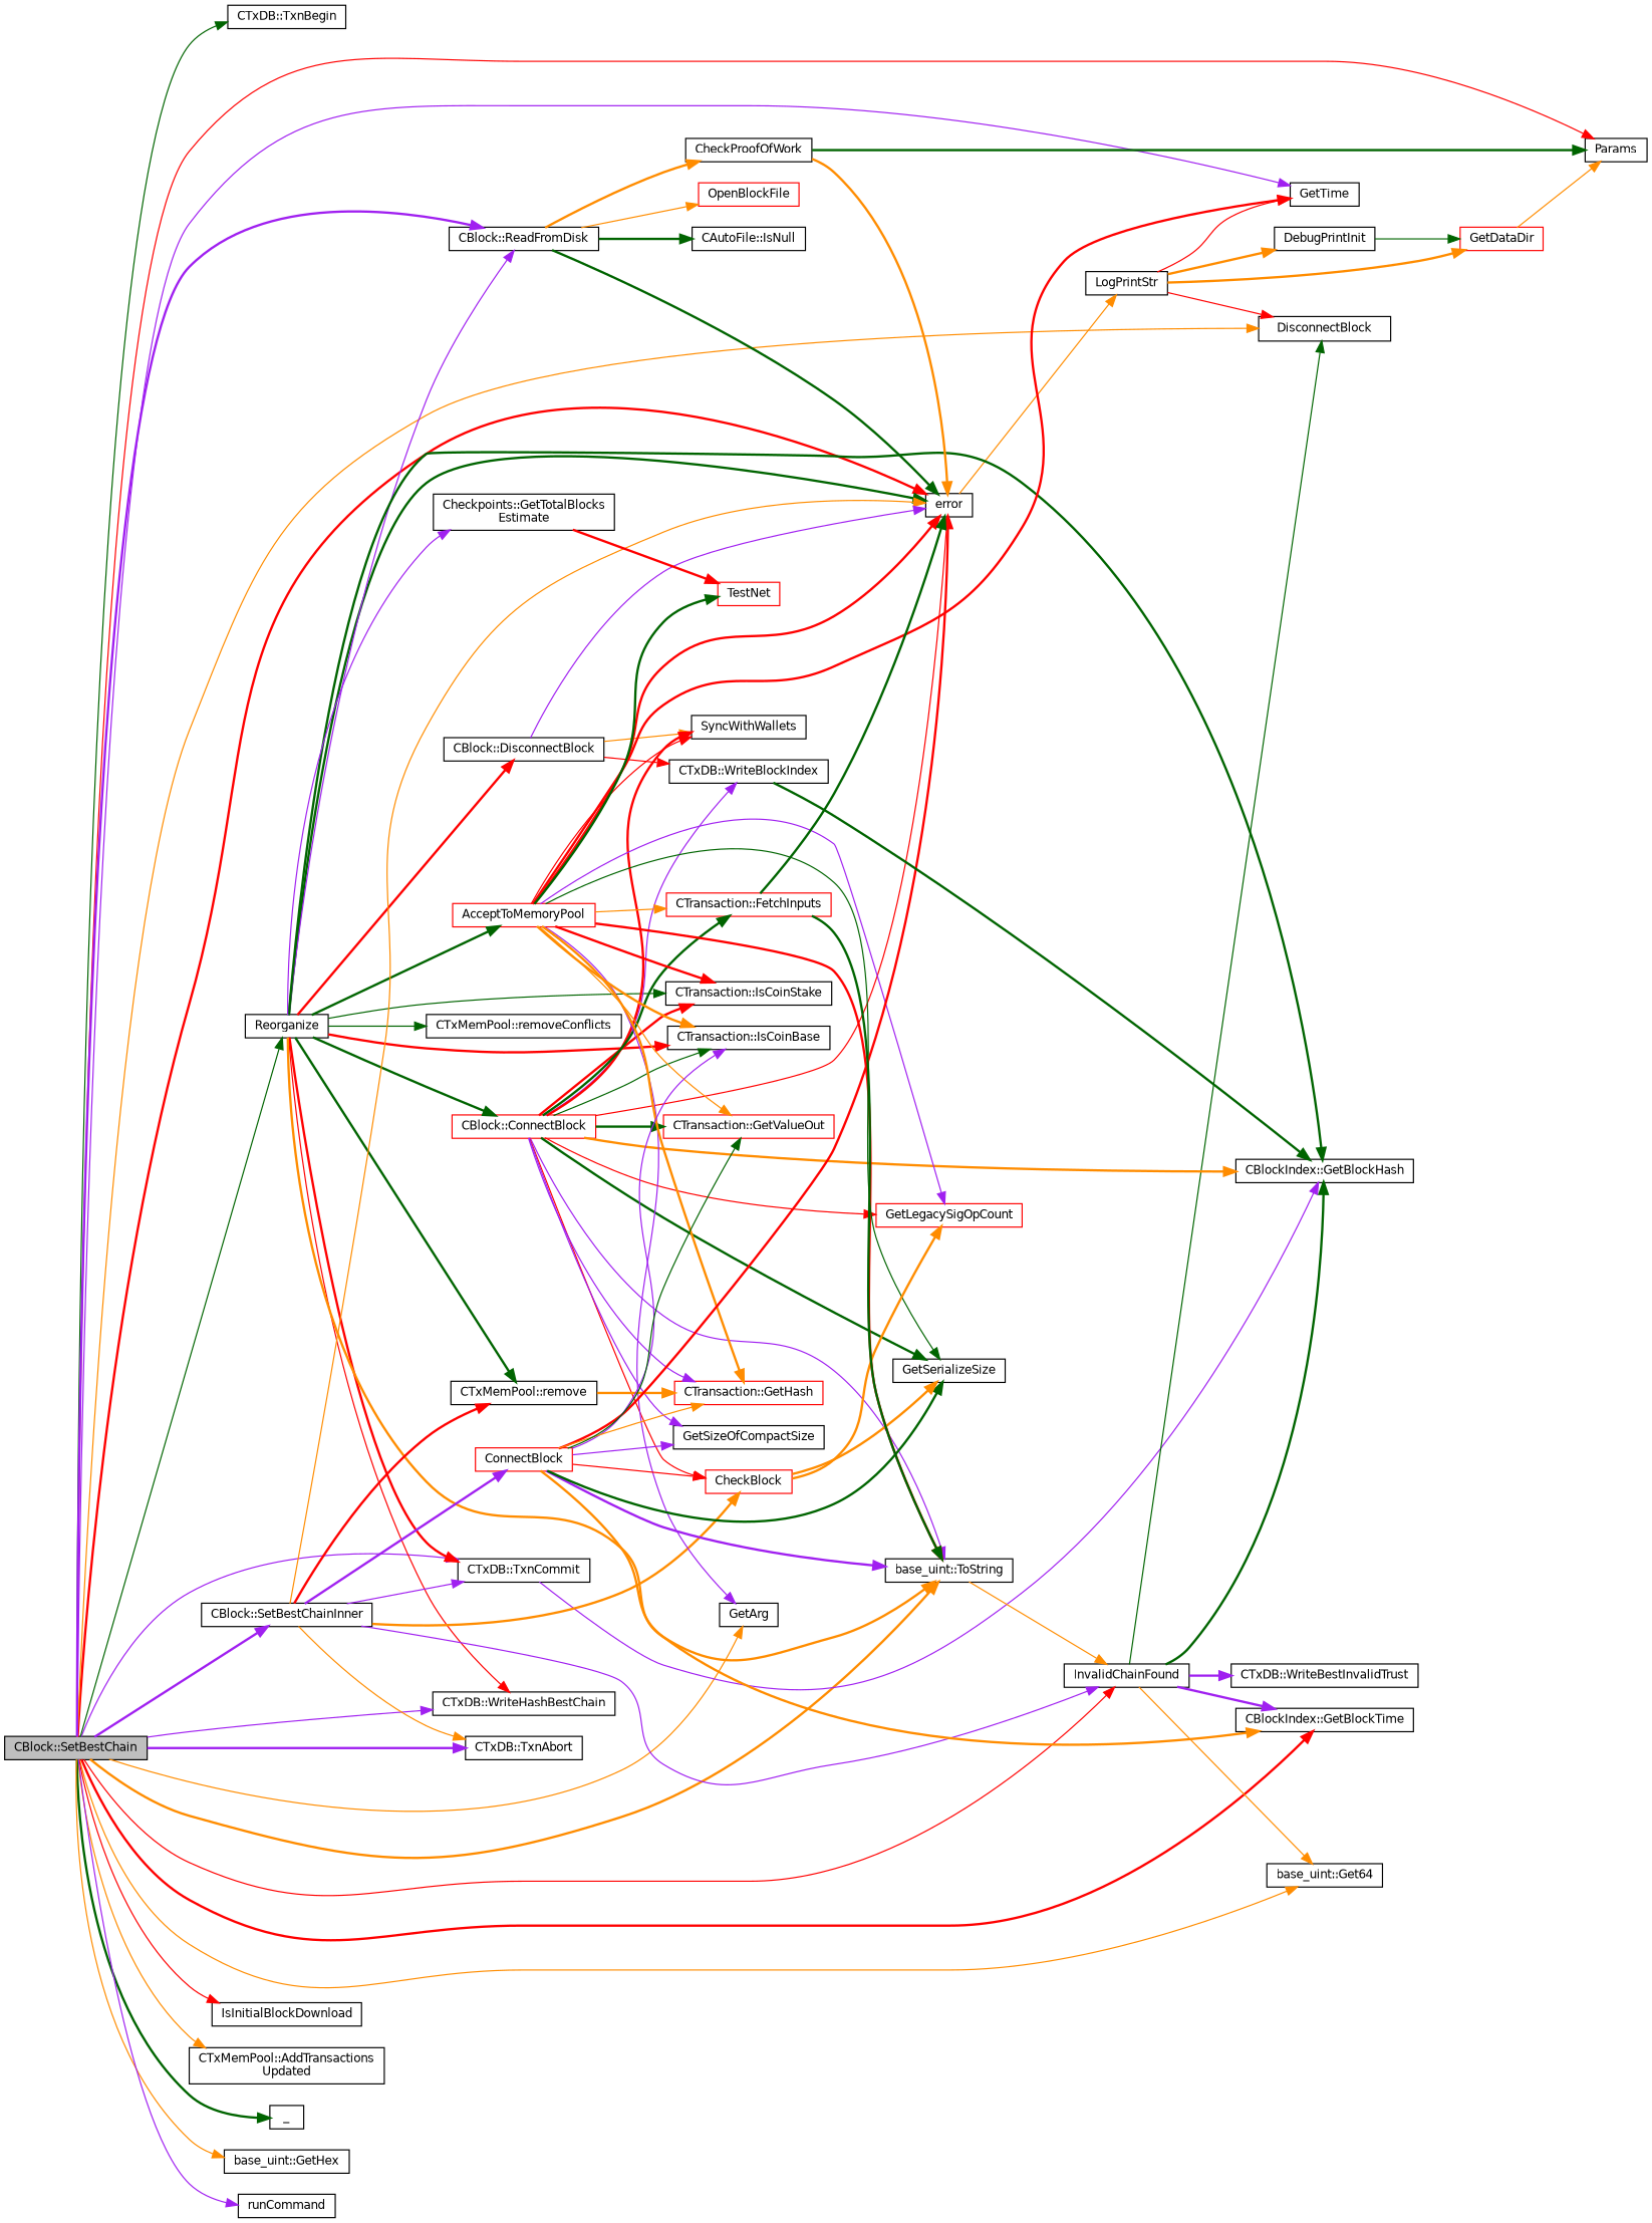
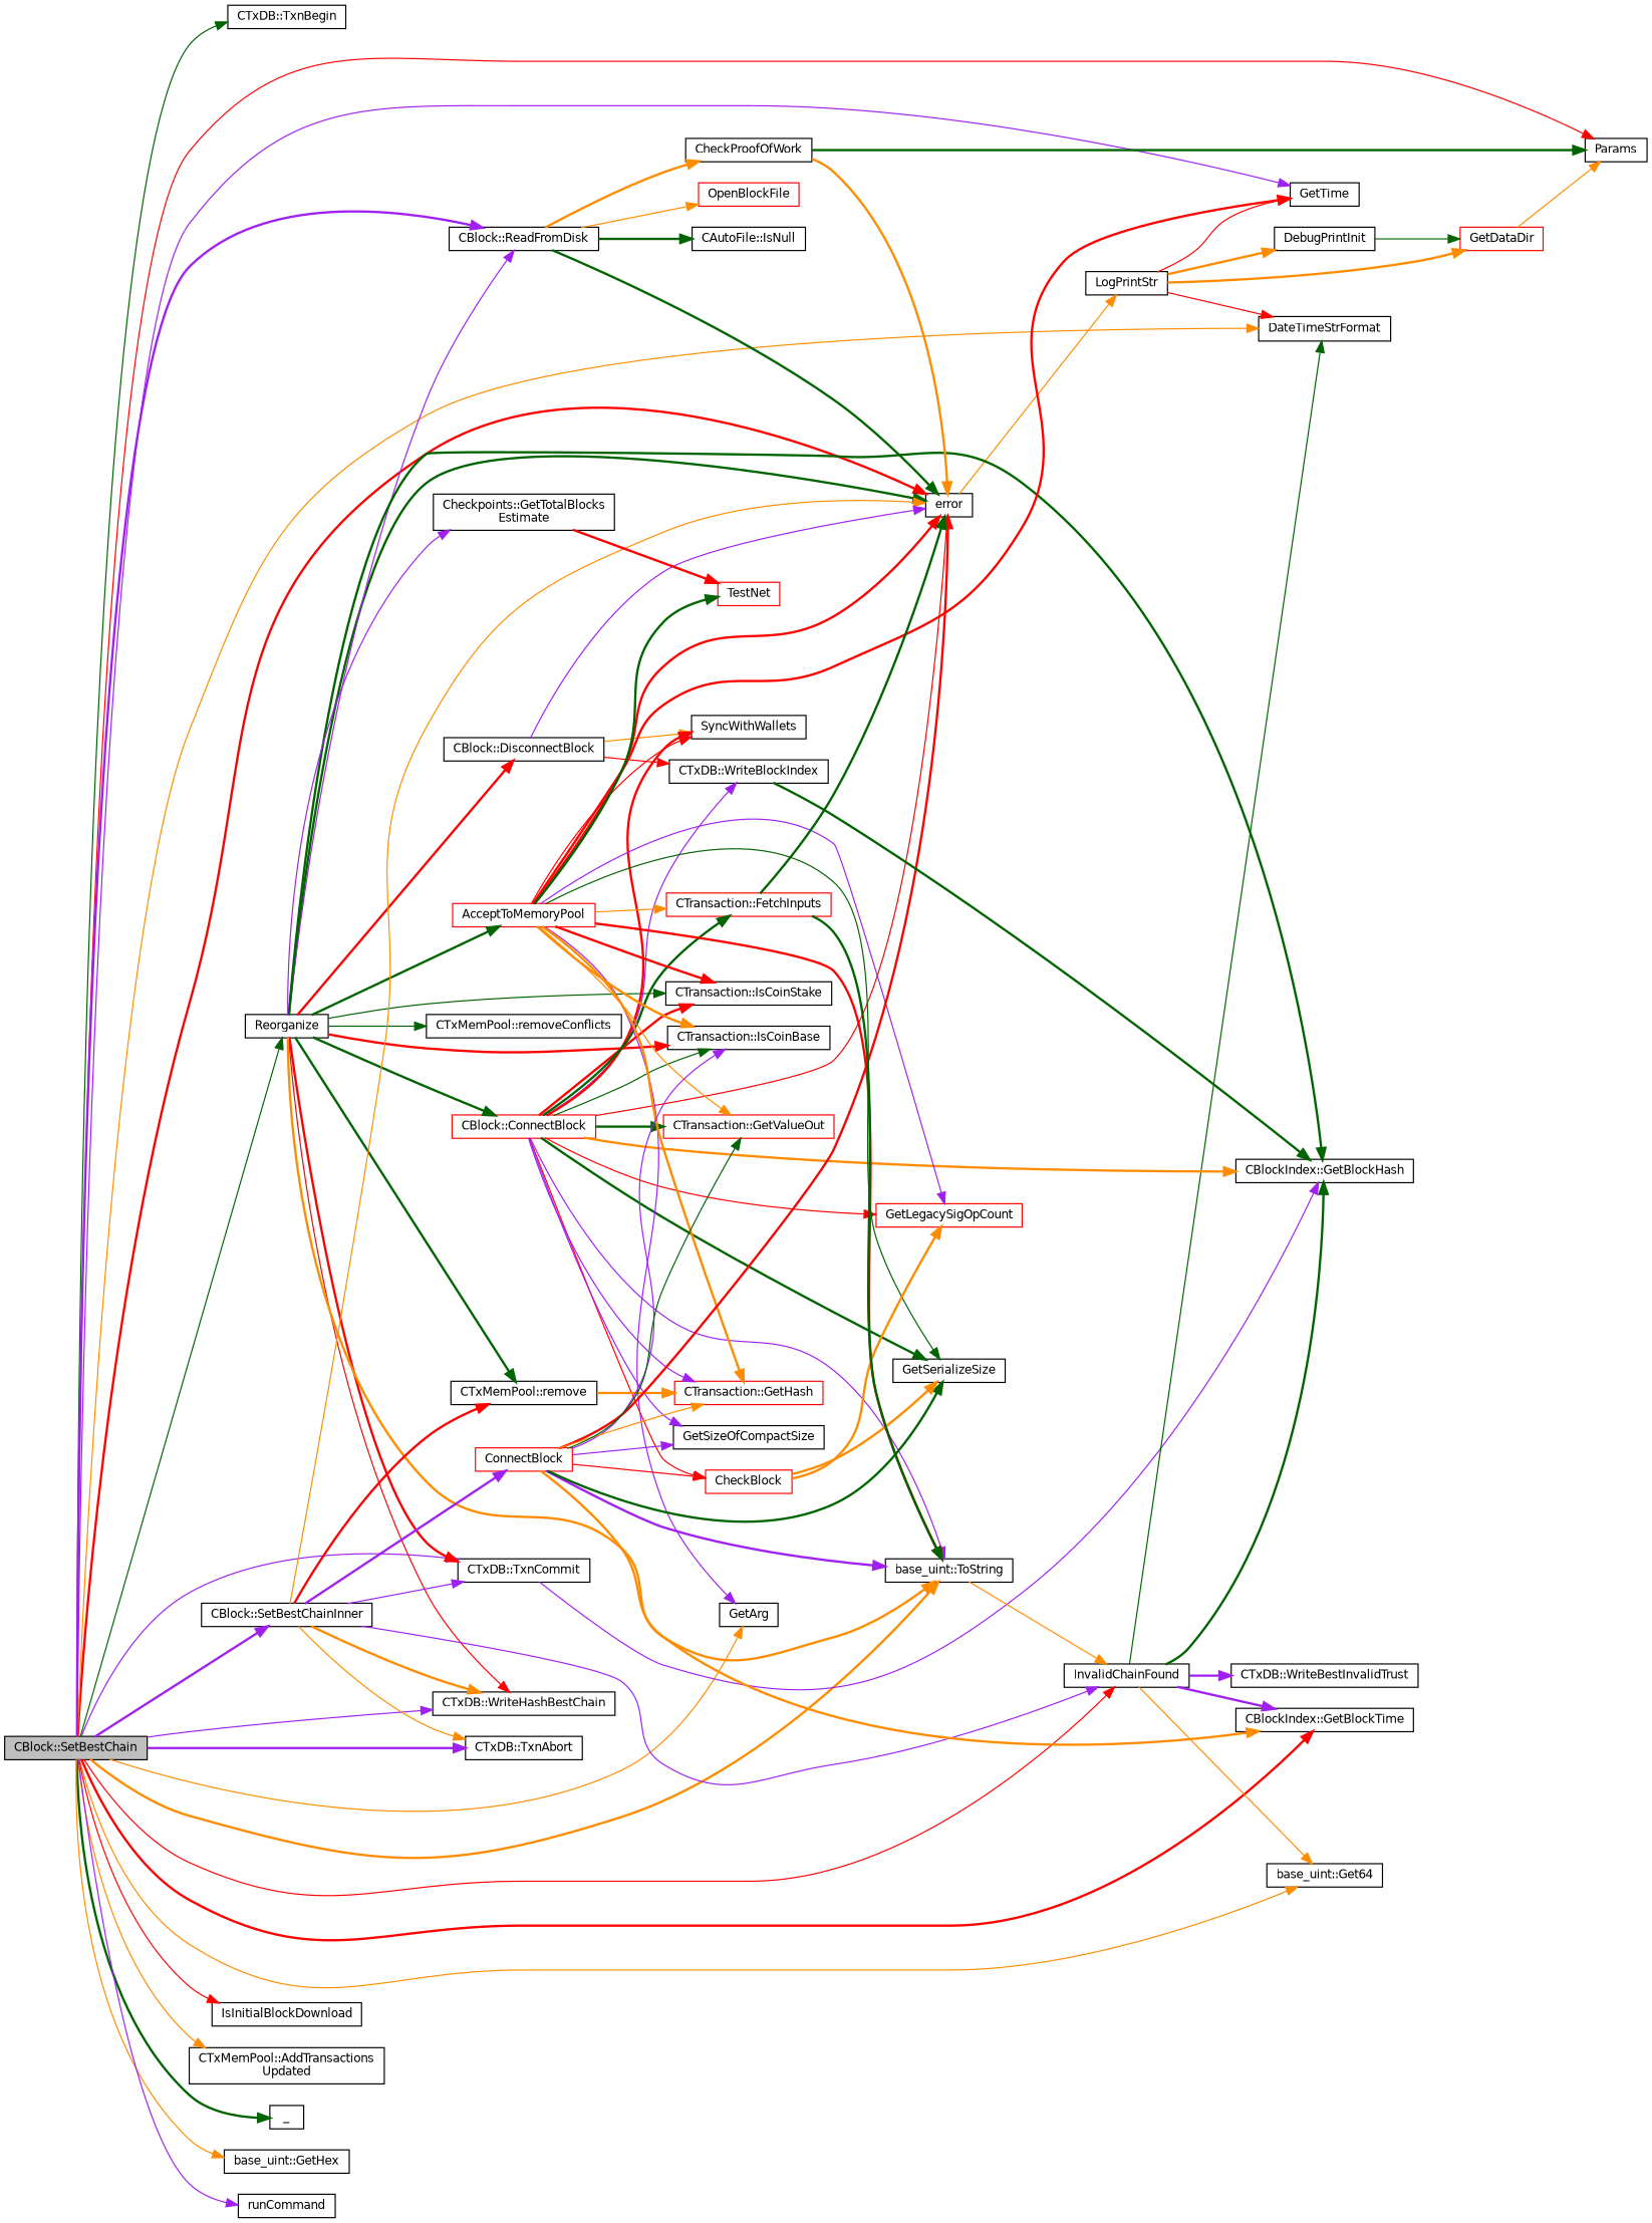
  digraph {
    rankdir=LR
    node [color=black fillcolor=white fontname=Helvetica fontsize=10 shape=record style=filled]
    edge [color=darkorange fontname=Helvetica fontsize=10 labelfontname=Helvetica labelfontsize=10 style=solid]
    n1 [fillcolor=grey75 fontcolor=black height=0.2 label="CBlock::SetBestChain" width=0.4]
    n2 [height=0.2 label="CTxDB::TxnBegin" width=0.4]
    n3 [height=0.2 label=error width=0.4]
    n4 [height=0.2 label=Params width=0.4]
-   n5 [height=0.2 label=DisconnectBlock width=0.4]
+   n5 [height=0.2 label=DateTimeStrFormat width=0.4]
    n6 [height=0.2 label=GetTime width=0.4]
    n7 [height=0.2 label="CTxDB::WriteHashBestChain" width=0.4]
    n8 [height=0.2 label="CTxDB::TxnCommit" width=0.4]
    n9 [height=0.2 label=Reorganize width=0.4]
    n10 [height=0.2 label="base_uint::ToString" width=0.4]
    n11 [height=0.2 label="CBlock::ReadFromDisk" width=0.4]
    n12 [height=0.2 label=GetArg width=0.4]
    n13 [height=0.2 label="CTxDB::TxnAbort" width=0.4]
    n14 [height=0.2 label=InvalidChainFound width=0.4]
    n15 [height=0.2 label="base_uint::Get64" width=0.4]
    n16 [height=0.2 label="CBlockIndex::GetBlockTime" width=0.4]
    n17 [height=0.2 label="CBlock::SetBestChainInner" width=0.4]
    n18 [height=0.2 label=IsInitialBlockDownload width=0.4]
    n19 [height=0.2 label="CTxMemPool::AddTransactions\lUpdated" width=0.4]
    n20 [height=0.2 label=_ width=0.4]
    n21 [height=0.2 label="base_uint::GetHex" width=0.4]
    n22 [height=0.2 label=runCommand width=0.4]
    n23 [height=0.2 label=LogPrintStr width=0.4]
    n24 [height=0.2 label="CBlockIndex::GetBlockHash" width=0.4]
    n25 [height=0.2 label="CBlock::DisconnectBlock" width=0.4]
    n26 [height=0.2 label="CTransaction::IsCoinBase" width=0.4]
    n27 [height=0.2 label="CTransaction::IsCoinStake" width=0.4]
    n28 [height=0.2 label="Checkpoints::GetTotalBlocks\lEstimate" width=0.4]
    n29 [color=red height=0.2 label="CBlock::ConnectBlock" width=0.4]
    n30 [color=red height=0.2 label=AcceptToMemoryPool width=0.4]
    n31 [height=0.2 label="CTxMemPool::remove" width=0.4]
    n32 [height=0.2 label="CTxMemPool::removeConflicts" width=0.4]
    n33 [color=red height=0.2 label=OpenBlockFile width=0.4]
    n34 [height=0.2 label="CAutoFile::IsNull" width=0.4]
    n35 [height=0.2 label=CheckProofOfWork width=0.4]
    n36 [height=0.2 label="CTxDB::WriteBestInvalidTrust" width=0.4]
    n37 [color=red height=0.2 label=ConnectBlock width=0.4]
    n38 [height=0.2 label=DebugPrintInit width=0.4]
    n39 [color=red height=0.2 label=GetDataDir width=0.4]
    n40 [height=0.2 label="CTxDB::WriteBlockIndex" width=0.4]
    n41 [height=0.2 label=SyncWithWallets width=0.4]
    n42 [color=red height=0.2 label=TestNet width=0.4]
    n43 [color=red height=0.2 label=CheckBlock width=0.4]
    n44 [height=0.2 label=GetSerializeSize width=0.4]
    n45 [color=red height=0.2 label=GetLegacySigOpCount width=0.4]
    n46 [height=0.2 label=GetSizeOfCompactSize width=0.4]
    n47 [color=red height=0.2 label="CTransaction::GetHash" width=0.4]
    n48 [color=red height=0.2 label="CTransaction::GetValueOut" width=0.4]
    n49 [color=red height=0.2 label="CTransaction::FetchInputs" width=0.4]
    n1 -> n2 [color=darkgreen]
    n1 -> n3 [color=red style=bold]
    n1 -> n4 [color=red]
    n1 -> n5
    n1 -> n6 [color=purple]
    n1 -> n7 [color=purple]
    n1 -> n8 [color=purple]
    n1 -> n9 [color=darkgreen]
    n1 -> n10 [style=bold]
    n1 -> n11 [color=purple style=bold]
    n1 -> n12
    n1 -> n13 [color=purple style=bold]
    n1 -> n14 [color=red]
    n1 -> n15
    n1 -> n16 [color=red style=bold]
    n1 -> n17 [color=purple style=bold]
    n1 -> n18 [color=red]
    n1 -> n19
    n1 -> n20 [color=darkgreen style=bold]
    n1 -> n21
    n1 -> n22 [color=purple]
    n3 -> n23
    n8 -> n24 [color=purple]
    n9 -> n3 [color=darkgreen style=bold]
    n9 -> n7 [color=red]
    n9 -> n8 [color=red style=bold]
    n9 -> n10 [style=bold]
    n9 -> n11 [color=purple]
    n9 -> n24 [color=darkgreen style=bold]
    n9 -> n25 [color=red style=bold]
    n9 -> n26 [color=red style=bold]
    n9 -> n27 [color=darkgreen]
    n9 -> n28 [color=purple]
    n9 -> n29 [color=darkgreen style=bold]
    n9 -> n30 [color=darkgreen style=bold]
    n9 -> n31 [color=darkgreen style=bold]
    n9 -> n32 [color=darkgreen]
    n10 -> n14
    n11 -> n3 [color=darkgreen style=bold]
    n11 -> n33
    n11 -> n34 [color=darkgreen style=bold]
    n11 -> n35 [style=bold]
    n14 -> n5 [color=darkgreen]
    n14 -> n15
    n14 -> n16 [color=purple style=bold]
    n14 -> n24 [color=darkgreen style=bold]
    n14 -> n36 [color=purple style=bold]
    n17 -> n3
-   n17 -> n43 [style=bold]
+   n17 -> n7 [style=bold]
    n17 -> n8 [color=purple]
    n17 -> n13
    n17 -> n14 [color=purple]
    n17 -> n31 [color=red style=bold]
    n17 -> n37 [color=purple style=bold]
    n23 -> n5 [color=red]
    n23 -> n6 [color=red]
    n23 -> n38 [style=bold]
    n23 -> n39 [style=bold]
    n25 -> n3 [color=purple]
    n25 -> n40 [color=red]
    n25 -> n41
    n28 -> n42 [color=red style=bold]
    n29 -> n3 [color=red]
    n29 -> n10 [color=purple]
    n29 -> n24 [style=bold]
    n29 -> n26 [color=darkgreen]
    n29 -> n27 [color=red style=bold]
    n29 -> n40 [color=purple]
    n29 -> n41 [color=red style=bold]
    n29 -> n43 [color=red]
    n29 -> n44 [color=darkgreen style=bold]
    n29 -> n45 [color=red]
    n29 -> n46 [color=purple]
    n29 -> n47 [color=purple]
    n29 -> n48 [color=darkgreen style=bold]
    n29 -> n49 [color=darkgreen style=bold]
    n30 -> n3 [color=red style=bold]
    n30 -> n6 [color=red style=bold]
    n30 -> n10 [color=red style=bold]
    n30 -> n12 [color=purple]
    n30 -> n26 [style=bold]
    n30 -> n27 [color=red style=bold]
    n30 -> n41 [color=red]
    n30 -> n42 [color=darkgreen style=bold]
    n30 -> n44 [color=darkgreen]
    n30 -> n45 [color=purple]
    n30 -> n47 [style=bold]
    n30 -> n48
    n30 -> n49
    n31 -> n47 [style=bold]
    n35 -> n3 [style=bold]
    n35 -> n4 [color=darkgreen style=bold]
    n37 -> n3 [color=red style=bold]
    n37 -> n10 [color=purple style=bold]
    n37 -> n16 [style=bold]
    n37 -> n26 [color=purple]
    n37 -> n43 [color=red]
    n37 -> n44 [color=darkgreen style=bold]
    n37 -> n46 [color=purple]
    n37 -> n47
    n37 -> n48 [color=darkgreen]
    n38 -> n39 [color=darkgreen]
    n39 -> n4
    n40 -> n24 [color=darkgreen style=bold]
    n43 -> n44 [style=bold]
    n43 -> n45 [style=bold]
    n49 -> n3 [color=darkgreen style=bold]
    n49 -> n10 [color=darkgreen style=bold]
  }
